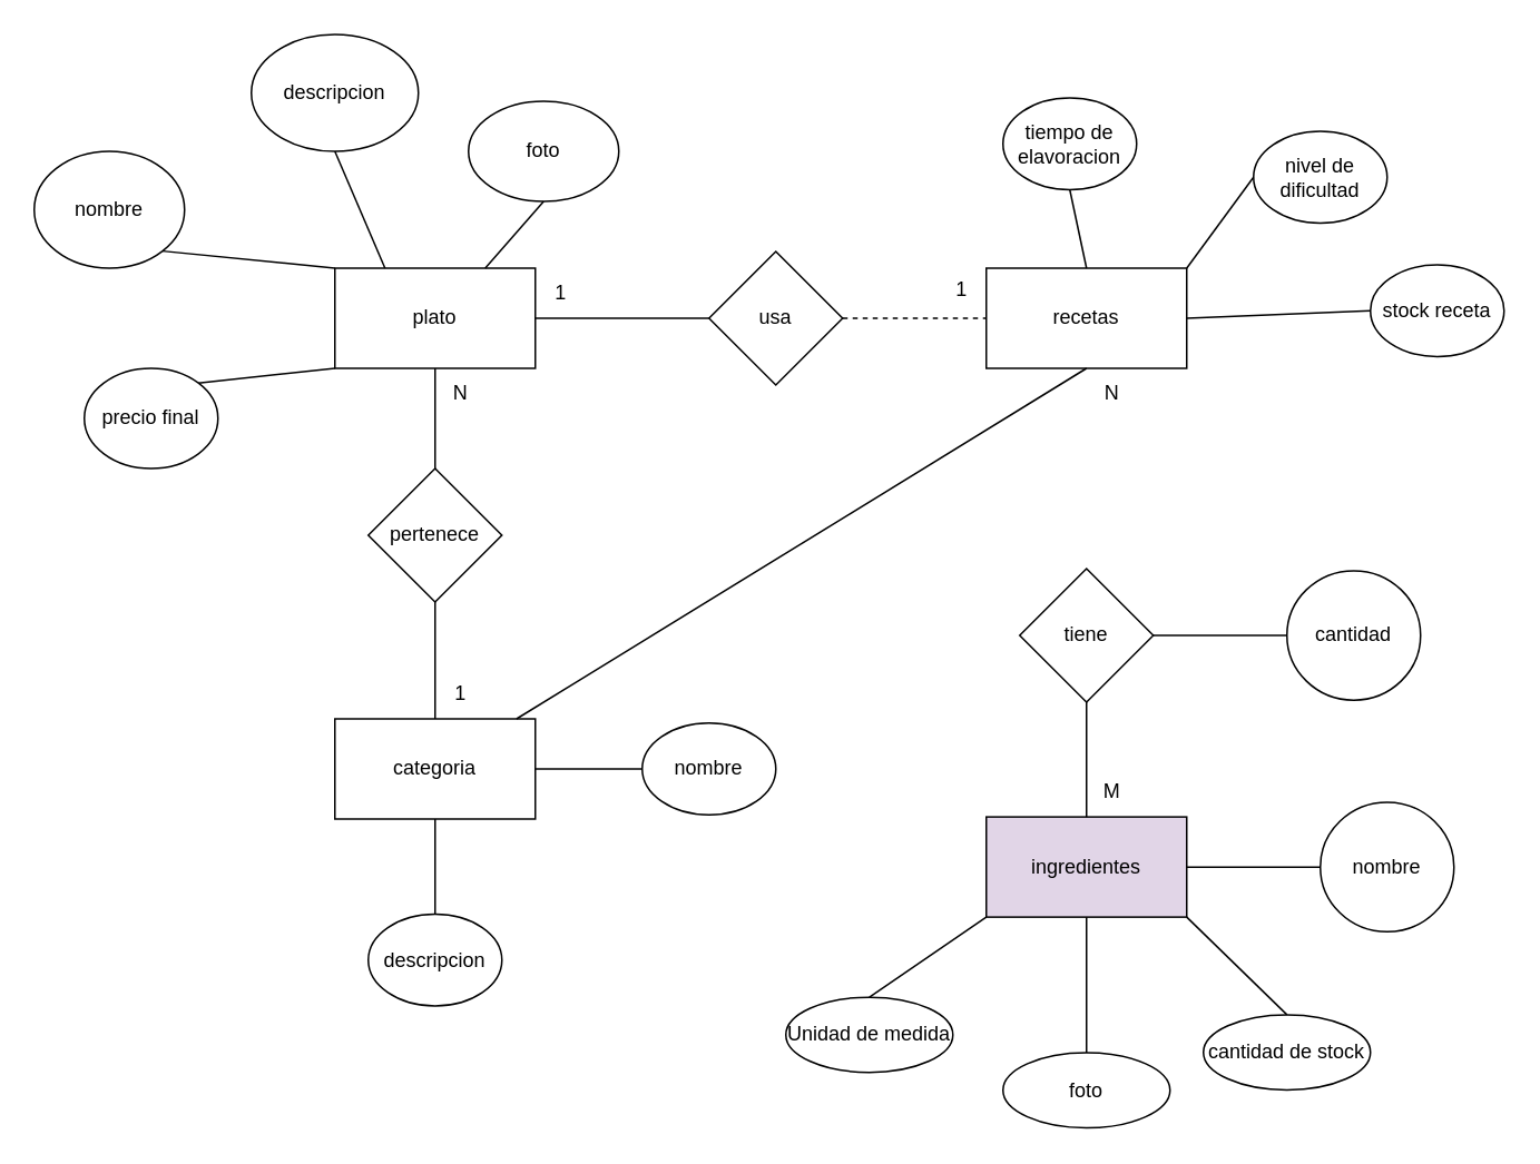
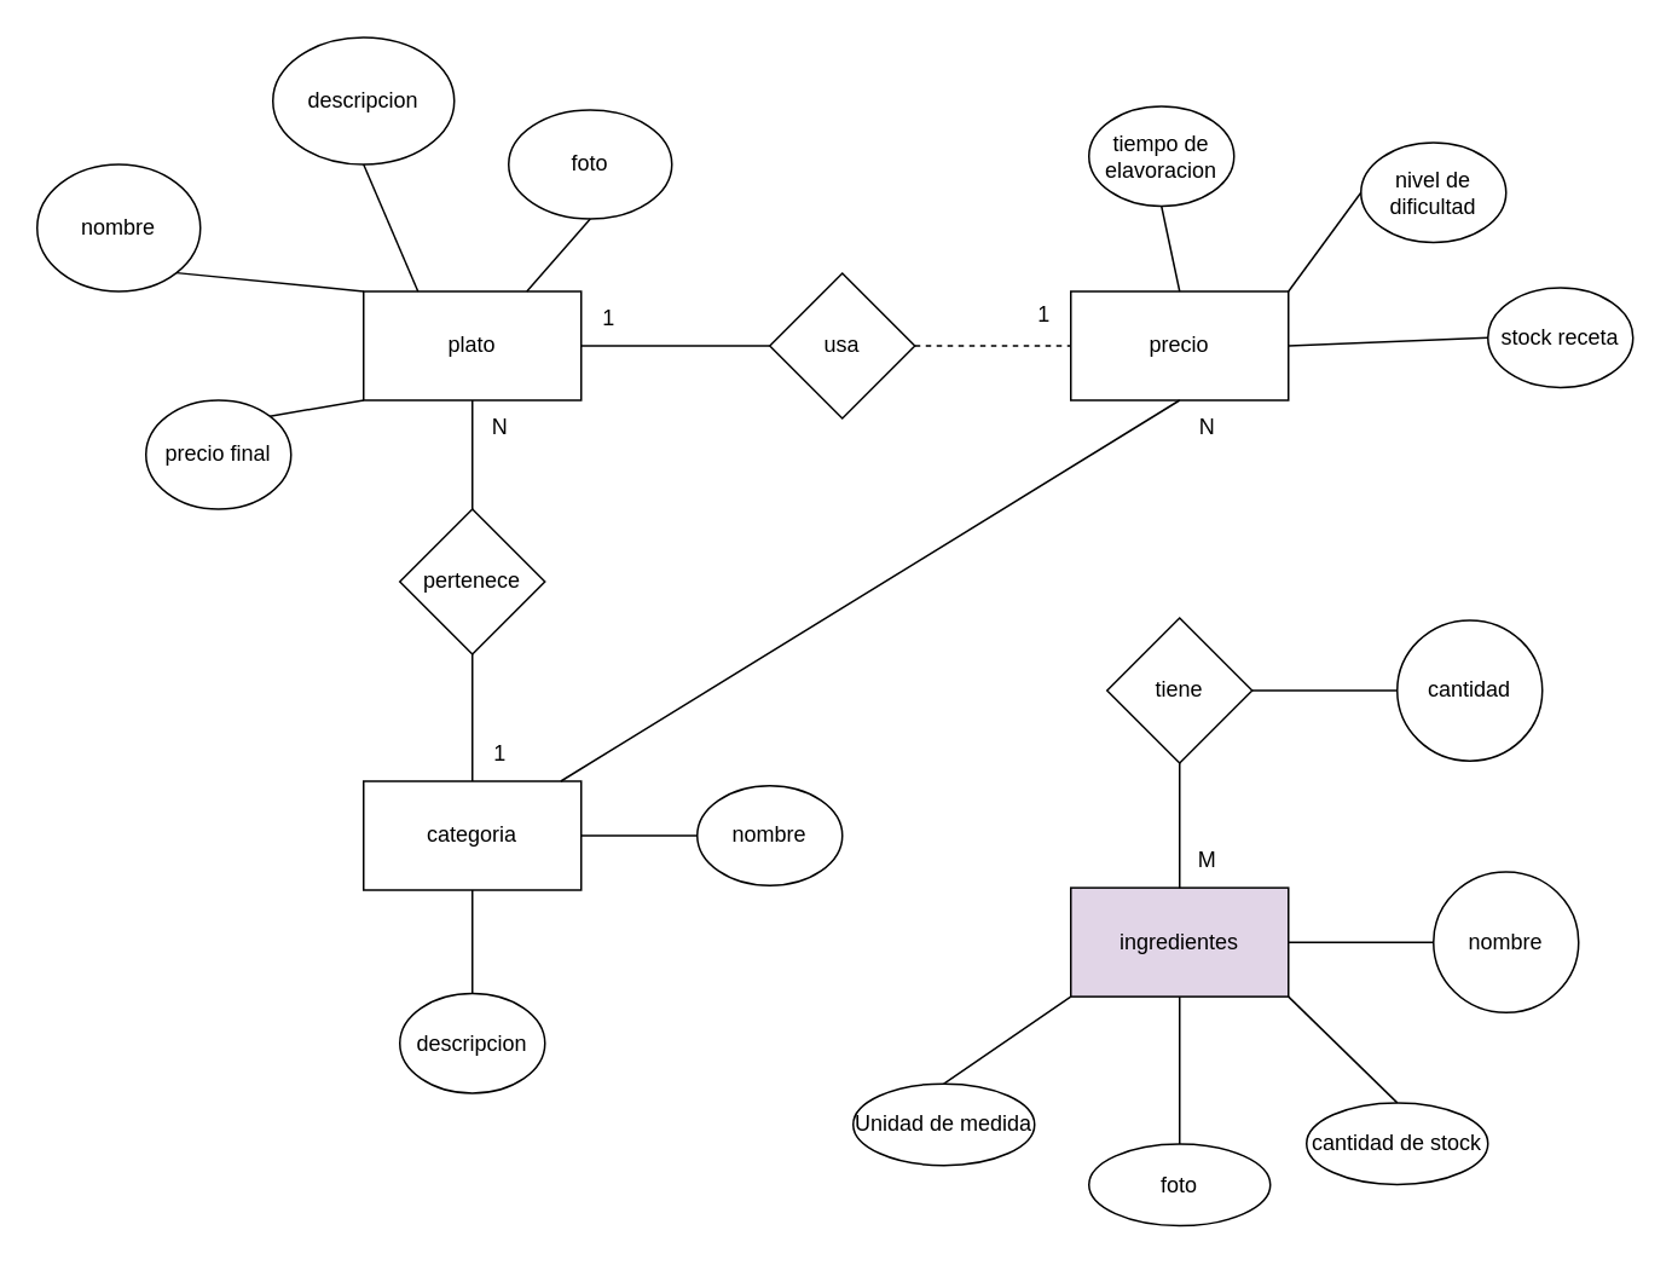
  <mxCell id="0" />
  <mxCell id="1" parent="0" />
  <mxCell id="2" value="plato" style="rounded=0;whiteSpace=wrap;html=1;" vertex="1" parent="1"><mxGeometry x="200" y="160" width="120" height="60" as="geometry" /></mxCell>
  <mxCell id="3" value="nombre" style="ellipse;whiteSpace=wrap;html=1;" vertex="1" parent="1"><mxGeometry x="20" y="90" width="90" height="70" as="geometry" /></mxCell>
  <mxCell id="4" value="descripcion" style="ellipse;whiteSpace=wrap;html=1;" vertex="1" parent="1"><mxGeometry x="150" y="20" width="100" height="70" as="geometry" /></mxCell>
  <mxCell id="5" value="foto" style="ellipse;whiteSpace=wrap;html=1;" vertex="1" parent="1"><mxGeometry x="280" y="60" width="90" height="60" as="geometry" /></mxCell>
- <mxCell id="6" value="precio final" style="ellipse;whiteSpace=wrap;html=1;" vertex="1" parent="1"><mxGeometry y="220" width="80" height="60" as="geometry" x="50" /></mxCell>
+ <mxCell id="6" value="precio final" style="ellipse;whiteSpace=wrap;html=1;" vertex="1" parent="1"><mxGeometry x="80" y="220" width="80" height="60" as="geometry" /></mxCell>
  <mxCell id="7" value="" style="endArrow=none;html=1;rounded=0;exitX=1;exitY=0;exitDx=0;exitDy=0;entryX=0;entryY=1;entryDx=0;entryDy=0;" edge="1" parent="1" source="6" target="2"><mxGeometry width="50" height="50" relative="1" as="geometry"><mxPoint x="170" y="260" as="sourcePoint" /><mxPoint x="220" y="210" as="targetPoint" /></mxGeometry></mxCell>
  <mxCell id="8" value="" style="endArrow=none;html=1;rounded=0;exitX=1;exitY=1;exitDx=0;exitDy=0;entryX=0;entryY=0;entryDx=0;entryDy=0;" edge="1" parent="1" source="3" target="2"><mxGeometry width="50" height="50" relative="1" as="geometry"><mxPoint x="170" y="129" as="sourcePoint" /><mxPoint x="222" y="120" as="targetPoint" /></mxGeometry></mxCell>
  <mxCell id="9" value="" style="endArrow=none;html=1;rounded=0;exitX=0.5;exitY=1;exitDx=0;exitDy=0;entryX=0.25;entryY=0;entryDx=0;entryDy=0;" edge="1" parent="1" source="4" target="2"><mxGeometry width="50" height="50" relative="1" as="geometry"><mxPoint x="190" y="120" as="sourcePoint" /><mxPoint x="263" y="130" as="targetPoint" /></mxGeometry></mxCell>
  <mxCell id="10" value="" style="endArrow=none;html=1;rounded=0;exitX=0.5;exitY=1;exitDx=0;exitDy=0;entryX=0.75;entryY=0;entryDx=0;entryDy=0;" edge="1" parent="1" source="5" target="2"><mxGeometry width="50" height="50" relative="1" as="geometry"><mxPoint x="290" y="110" as="sourcePoint" /><mxPoint x="320" y="180" as="targetPoint" /></mxGeometry></mxCell>
  <mxCell id="11" value="" style="endArrow=none;html=1;rounded=0;entryX=0.5;entryY=1;entryDx=0;entryDy=0;exitX=0.5;exitY=0;exitDx=0;exitDy=0;" edge="1" parent="1" source="24" target="2"><mxGeometry width="50" height="50" relative="1" as="geometry"><mxPoint x="260" y="360" as="sourcePoint" /><mxPoint x="340" y="270" as="targetPoint" /></mxGeometry></mxCell>
  <mxCell id="12" value="nombre" style="ellipse;whiteSpace=wrap;html=1;" vertex="1" parent="1"><mxGeometry x="384" y="432.5" width="80" height="55" as="geometry" /></mxCell>
  <mxCell id="13" value="" style="endArrow=none;html=1;rounded=0;entryX=0;entryY=0.5;entryDx=0;entryDy=0;exitX=1;exitY=0.5;exitDx=0;exitDy=0;" edge="1" parent="1" source="23" target="12"><mxGeometry width="50" height="50" relative="1" as="geometry"><mxPoint x="300" y="460" as="sourcePoint" /><mxPoint x="300" y="370" as="targetPoint" /></mxGeometry></mxCell>
  <mxCell id="14" value="descripcion" style="ellipse;whiteSpace=wrap;html=1;" vertex="1" parent="1"><mxGeometry x="220" y="547" width="80" height="55" as="geometry" /></mxCell>
  <mxCell id="15" value="" style="endArrow=none;html=1;rounded=0;entryX=0.5;entryY=0;entryDx=0;entryDy=0;exitX=0.5;exitY=1;exitDx=0;exitDy=0;" edge="1" parent="1" target="14" source="23"><mxGeometry width="50" height="50" relative="1" as="geometry"><mxPoint x="260" y="500" as="sourcePoint" /><mxPoint x="450" y="477.5" as="targetPoint" /></mxGeometry></mxCell>
- <mxCell id="16" value="recetas" style="rounded=0;whiteSpace=wrap;html=1;" vertex="1" parent="1"><mxGeometry x="590" y="160" width="120" height="60" as="geometry" /></mxCell>
+ <mxCell id="16" value="precio" style="rounded=0;whiteSpace=wrap;html=1;" vertex="1" parent="1"><mxGeometry x="590" y="160" width="120" height="60" as="geometry" /></mxCell>
  <mxCell id="17" value="stock receta" style="ellipse;whiteSpace=wrap;html=1;" vertex="1" parent="1"><mxGeometry x="820" y="158" width="80" height="55" as="geometry" /></mxCell>
  <mxCell id="18" value="" style="endArrow=none;html=1;rounded=0;entryX=0;entryY=0.5;entryDx=0;entryDy=0;exitX=1;exitY=0.5;exitDx=0;exitDy=0;" edge="1" parent="1" target="17" source="16"><mxGeometry width="50" height="50" relative="1" as="geometry"><mxPoint x="570" y="645.5" as="sourcePoint" /><mxPoint x="570" y="555.5" as="targetPoint" /></mxGeometry></mxCell>
  <mxCell id="19" value="tiempo de elavoracion" style="ellipse;whiteSpace=wrap;html=1;" vertex="1" parent="1"><mxGeometry x="600" y="58" width="80" height="55" as="geometry" /></mxCell>
  <mxCell id="20" value="" style="endArrow=none;html=1;rounded=0;entryX=0.5;entryY=1;entryDx=0;entryDy=0;exitX=0.5;exitY=0;exitDx=0;exitDy=0;" edge="1" parent="1" target="19" source="16"><mxGeometry width="50" height="50" relative="1" as="geometry"><mxPoint x="574" y="715.5" as="sourcePoint" /><mxPoint x="574" y="625.5" as="targetPoint" /></mxGeometry></mxCell>
  <mxCell id="21" value="nivel de dificultad" style="ellipse;whiteSpace=wrap;html=1;" vertex="1" parent="1"><mxGeometry x="750" y="78" width="80" height="55" as="geometry" /></mxCell>
  <mxCell id="22" value="" style="endArrow=none;html=1;rounded=0;entryX=0;entryY=0.5;entryDx=0;entryDy=0;exitX=1;exitY=0;exitDx=0;exitDy=0;" edge="1" parent="1" target="21" source="16"><mxGeometry width="50" height="50" relative="1" as="geometry"><mxPoint x="830" y="775.5" as="sourcePoint" /><mxPoint x="830" y="685.5" as="targetPoint" /></mxGeometry></mxCell>
  <mxCell id="23" value="categoria" style="rounded=0;whiteSpace=wrap;html=1;" vertex="1" parent="1"><mxGeometry x="200" y="430" width="120" height="60" as="geometry" /></mxCell>
  <mxCell id="24" value="pertenece" style="rhombus;whiteSpace=wrap;html=1;" vertex="1" parent="1"><mxGeometry x="220" y="280" width="80" height="80" as="geometry" /></mxCell>
  <mxCell id="25" value="" style="endArrow=none;html=1;rounded=0;entryX=0.5;entryY=1;entryDx=0;entryDy=0;exitX=0.5;exitY=0;exitDx=0;exitDy=0;" edge="1" parent="1" source="23" target="24"><mxGeometry width="50" height="50" relative="1" as="geometry"><mxPoint x="345" y="480" as="sourcePoint" /><mxPoint x="280" y="440" as="targetPoint" /></mxGeometry></mxCell>
  <mxCell id="26" value="N" style="text;html=1;align=center;verticalAlign=middle;resizable=0;points=[];autosize=1;strokeColor=none;fillColor=none;" vertex="1" parent="1"><mxGeometry x="260" y="220" width="30" height="30" as="geometry" /></mxCell>
  <mxCell id="27" value="1" style="text;html=1;align=center;verticalAlign=middle;resizable=0;points=[];autosize=1;strokeColor=none;fillColor=none;" vertex="1" parent="1"><mxGeometry x="260" y="400" width="30" height="30" as="geometry" /></mxCell>
  <mxCell id="28" value="ingredientes" style="rounded=0;whiteSpace=wrap;html=1;fillColor=#e1d5e7;" vertex="1" parent="1"><mxGeometry x="590" y="488.75" width="120" height="60" as="geometry" /></mxCell>
  <mxCell id="29" value="nombre" style="ellipse;whiteSpace=wrap;html=1;" vertex="1" parent="1"><mxGeometry x="790" y="480" width="80" height="77.5" as="geometry" /></mxCell>
  <mxCell id="30" value="usa" style="rhombus;whiteSpace=wrap;html=1;" vertex="1" parent="1"><mxGeometry x="424" y="150" width="80" height="80" as="geometry" /></mxCell>
  <mxCell id="31" value="" style="endArrow=none;html=1;rounded=0;entryX=0;entryY=0.5;entryDx=0;entryDy=0;exitX=1;exitY=0.5;exitDx=0;exitDy=0;" edge="1" parent="1" source="2" target="30"><mxGeometry width="50" height="50" relative="1" as="geometry"><mxPoint x="340" y="210" as="sourcePoint" /><mxPoint x="253" y="210" as="targetPoint" /></mxGeometry></mxCell>
  <mxCell id="32" value="" style="endArrow=none;html=1;rounded=0;entryX=0;entryY=0.5;entryDx=0;entryDy=0;exitX=1;exitY=0.5;exitDx=0;exitDy=0;dashed=1;" edge="1" parent="1" source="30" target="16"><mxGeometry width="50" height="50" relative="1" as="geometry"><mxPoint x="400" y="280" as="sourcePoint" /><mxPoint x="510" y="280" as="targetPoint" /></mxGeometry></mxCell>
  <mxCell id="33" value="1" style="text;html=1;align=center;verticalAlign=middle;resizable=0;points=[];autosize=1;strokeColor=none;fillColor=none;" vertex="1" parent="1"><mxGeometry x="320" y="160" width="30" height="30" as="geometry" /></mxCell>
  <mxCell id="34" value="1" style="text;html=1;align=center;verticalAlign=middle;resizable=0;points=[];autosize=1;strokeColor=none;fillColor=none;" vertex="1" parent="1"><mxGeometry x="560" y="158" width="30" height="30" as="geometry" /></mxCell>
  <mxCell id="35" value="foto" style="ellipse;whiteSpace=wrap;html=1;" vertex="1" parent="1"><mxGeometry x="600" y="630" width="100" height="45" as="geometry" /></mxCell>
  <mxCell id="36" value="" style="endArrow=none;html=1;rounded=0;entryX=0;entryY=0.5;entryDx=0;entryDy=0;exitX=1;exitY=0.5;exitDx=0;exitDy=0;" edge="1" parent="1" source="28" target="29"><mxGeometry width="50" height="50" relative="1" as="geometry"><mxPoint x="740" y="402.75" as="sourcePoint" /><mxPoint x="850" y="398.75" as="targetPoint" /></mxGeometry></mxCell>
  <mxCell id="37" value="" style="endArrow=none;html=1;rounded=0;entryX=0.5;entryY=0;entryDx=0;entryDy=0;exitX=0.5;exitY=1;exitDx=0;exitDy=0;" edge="1" parent="1" source="28" target="35"><mxGeometry width="50" height="50" relative="1" as="geometry"><mxPoint x="760" y="568.75" as="sourcePoint" /><mxPoint x="830" y="571.75" as="targetPoint" /></mxGeometry></mxCell>
  <mxCell id="38" value="tiene" style="rhombus;whiteSpace=wrap;html=1;" vertex="1" parent="1"><mxGeometry x="610" y="340" width="80" height="80" as="geometry" /></mxCell>
  <mxCell id="39" value="" style="endArrow=none;html=1;rounded=0;exitX=0.5;exitY=1;exitDx=0;exitDy=0;" edge="1" parent="1" source="16" target="23"><mxGeometry width="50" height="50" relative="1" as="geometry"><mxPoint x="760" y="174" as="sourcePoint" /><mxPoint x="870" y="170" as="targetPoint" /></mxGeometry></mxCell>
  <mxCell id="40" value="" style="endArrow=none;html=1;rounded=0;entryX=0.5;entryY=0;entryDx=0;entryDy=0;exitX=0.5;exitY=1;exitDx=0;exitDy=0;" edge="1" parent="1" source="38" target="28"><mxGeometry width="50" height="50" relative="1" as="geometry"><mxPoint x="649.38" y="420" as="sourcePoint" /><mxPoint x="649.38" y="480" as="targetPoint" /></mxGeometry></mxCell>
  <mxCell id="41" value="N" style="text;html=1;align=center;verticalAlign=middle;resizable=0;points=[];autosize=1;strokeColor=none;fillColor=none;" vertex="1" parent="1"><mxGeometry x="650" y="220" width="30" height="30" as="geometry" /></mxCell>
  <mxCell id="42" value="M" style="text;html=1;align=center;verticalAlign=middle;resizable=0;points=[];autosize=1;strokeColor=none;fillColor=none;" vertex="1" parent="1"><mxGeometry x="650" y="458.75" width="30" height="30" as="geometry" /></mxCell>
  <mxCell id="43" value="cantidad de stock" style="ellipse;whiteSpace=wrap;html=1;" vertex="1" parent="1"><mxGeometry x="720" y="607.25" width="100" height="45" as="geometry" /></mxCell>
  <mxCell id="44" value="" style="endArrow=none;html=1;rounded=0;entryX=0.5;entryY=0;entryDx=0;entryDy=0;exitX=1;exitY=1;exitDx=0;exitDy=0;" edge="1" parent="1" target="43" source="28"><mxGeometry width="50" height="50" relative="1" as="geometry"><mxPoint x="770" y="558" as="sourcePoint" /><mxPoint x="950" y="580.25" as="targetPoint" /></mxGeometry></mxCell>
  <mxCell id="45" value="cantidad" style="ellipse;whiteSpace=wrap;html=1;" vertex="1" parent="1"><mxGeometry x="770" y="341.25" width="80" height="77.5" as="geometry" /></mxCell>
  <mxCell id="46" value="" style="endArrow=none;html=1;rounded=0;entryX=0;entryY=0.5;entryDx=0;entryDy=0;exitX=1;exitY=0.5;exitDx=0;exitDy=0;" edge="1" parent="1" target="45" source="38"><mxGeometry width="50" height="50" relative="1" as="geometry"><mxPoint x="690" y="380.25" as="sourcePoint" /><mxPoint x="830" y="260" as="targetPoint" /></mxGeometry></mxCell>
  <mxCell id="47" value="Unidad de medida" style="ellipse;whiteSpace=wrap;html=1;" vertex="1" parent="1"><mxGeometry x="470" y="596.75" width="100" height="45" as="geometry" /></mxCell>
  <mxCell id="48" value="" style="endArrow=none;html=1;rounded=0;entryX=0.5;entryY=0;entryDx=0;entryDy=0;exitX=0;exitY=1;exitDx=0;exitDy=0;" edge="1" parent="1" target="47" source="28"><mxGeometry width="50" height="50" relative="1" as="geometry"><mxPoint x="520" y="547" as="sourcePoint" /><mxPoint x="700" y="569.75" as="targetPoint" /></mxGeometry></mxCell>
